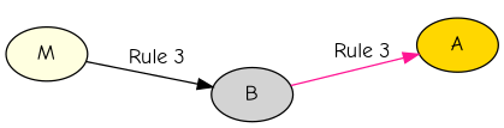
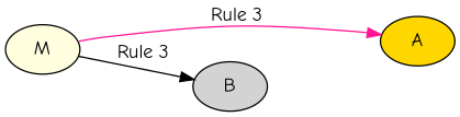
  digraph {
    fontname="Comic Neue"
    rankdir=LR
    node [fontname="Comic Neue" style=filled]
    edge [fontname="Comic Neue"]
    A [fillcolor=gold]
    M [fillcolor=lightyellow]
    B [fillcolor=lightgrey]
-   B -> A [color=deeppink label="  Rule 3"]
+   M -> A [color=deeppink label="  Rule 3"]
    M -> B [color=black label="  Rule 3"]
  }
